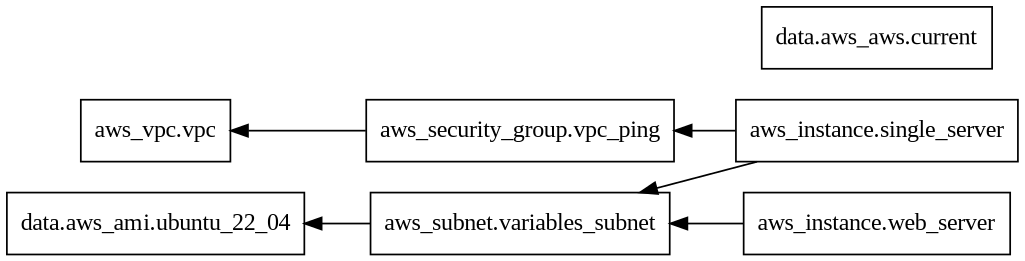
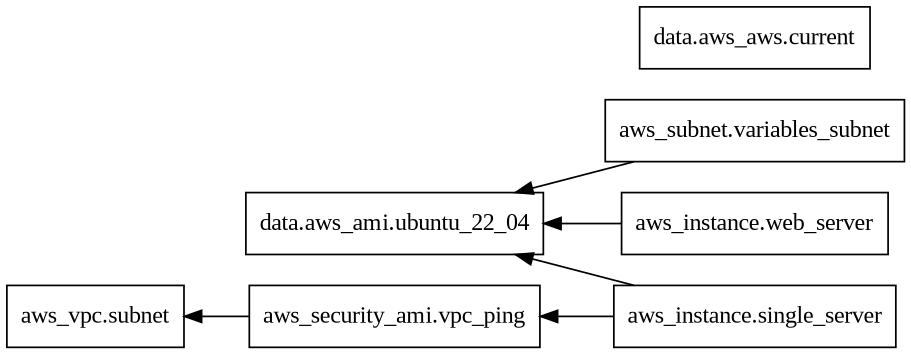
  digraph {
    fontname="Liberation Serif"
    rankdir=RL
    node [fontname="Liberation Serif" shape=rect]
    edge [fontname="Liberation Serif"]
    n1 [label="data.aws_ami.ubuntu_22_04"]
    n2 [label="data.aws_aws.current"]
    n3 [label="aws_instance.single_server"]
-   n4 [label="aws_security_group.vpc_ping"]
+   n4 [label="aws_security_ami.vpc_ping"]
    n5 [label="aws_subnet.variables_subnet"]
-   n6 [label="aws_vpc.vpc"]
+   n6 [label="aws_vpc.subnet"]
    n7 [label="aws_instance.web_server"]
    n3 -> n4
-   n3 -> n5
+   n3 -> n1
    n4 -> n6
    n5 -> n1
-   n7 -> n5
+   n7 -> n1
  }
